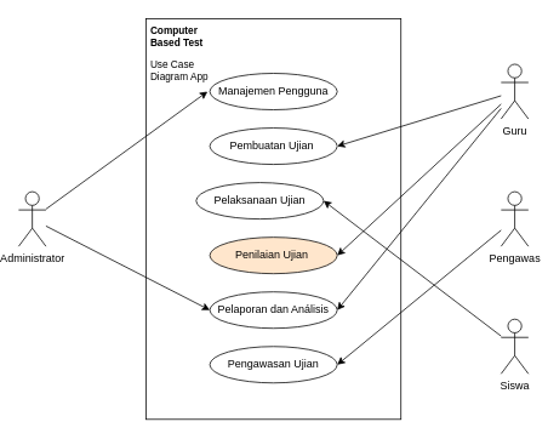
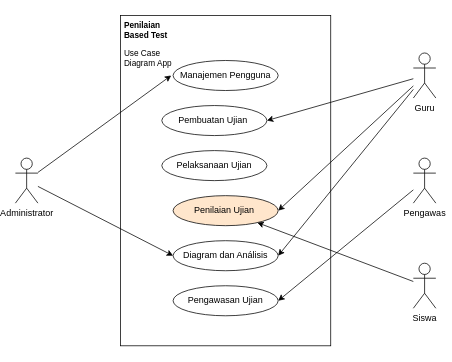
  <mxCell id="0" />
  <mxCell id="1" parent="0" />
  <mxCell id="2" value="" style="rounded=0;whiteSpace=wrap;html=1;" vertex="1" parent="1"><mxGeometry x="160" y="20" width="280" height="440" as="geometry" /></mxCell>
- <mxCell id="3" value="&lt;h1 style=&quot;font-size: 11px;&quot;&gt;Computer Based Test&lt;/h1&gt;&lt;p style=&quot;font-size: 11px;&quot;&gt;Use Case Diagram App&lt;/p&gt;" style="text;html=1;strokeColor=none;fillColor=none;spacing=5;spacingTop=-20;whiteSpace=wrap;overflow=hidden;rounded=0;fontSize=11;" vertex="1" parent="1"><mxGeometry x="160" y="30" width="90" height="70" as="geometry" /></mxCell>
+ <mxCell id="3" value="&lt;h1 style=&quot;font-size: 11px;&quot;&gt;Penilaian Based Test&lt;/h1&gt;&lt;p style=&quot;font-size: 11px;&quot;&gt;Use Case Diagram App&lt;/p&gt;" style="text;html=1;strokeColor=none;fillColor=none;spacing=5;spacingTop=-20;whiteSpace=wrap;overflow=hidden;rounded=0;fontSize=11;" vertex="1" parent="1"><mxGeometry x="160" y="30" width="90" height="70" as="geometry" /></mxCell>
  <mxCell id="4" style="rounded=0;orthogonalLoop=1;jettySize=auto;html=1;entryX=0.75;entryY=1;entryDx=0;entryDy=0;strokeColor=default;" edge="1" parent="1" source="6" target="3"><mxGeometry relative="1" as="geometry" /></mxCell>
  <mxCell id="5" style="rounded=0;orthogonalLoop=1;jettySize=auto;html=1;entryX=0;entryY=0.5;entryDx=0;entryDy=0;" edge="1" parent="1" source="6" target="19"><mxGeometry relative="1" as="geometry" /></mxCell>
  <mxCell id="6" value="Administrator" style="shape=umlActor;verticalLabelPosition=bottom;verticalAlign=top;html=1;outlineConnect=0;" vertex="1" parent="1"><mxGeometry x="20" y="210" width="30" height="60" as="geometry" /></mxCell>
  <mxCell id="7" style="rounded=0;orthogonalLoop=1;jettySize=auto;html=1;entryX=1;entryY=0.5;entryDx=0;entryDy=0;" edge="1" parent="1" source="10" target="16"><mxGeometry relative="1" as="geometry" /></mxCell>
  <mxCell id="8" style="rounded=0;orthogonalLoop=1;jettySize=auto;html=1;entryX=1;entryY=0.5;entryDx=0;entryDy=0;" edge="1" parent="1" source="10" target="18"><mxGeometry relative="1" as="geometry" /></mxCell>
  <mxCell id="9" style="rounded=0;orthogonalLoop=1;jettySize=auto;html=1;entryX=1;entryY=0.5;entryDx=0;entryDy=0;" edge="1" parent="1" source="10" target="19"><mxGeometry relative="1" as="geometry" /></mxCell>
  <mxCell id="10" value="Guru" style="shape=umlActor;verticalLabelPosition=bottom;verticalAlign=top;html=1;outlineConnect=0;" vertex="1" parent="1"><mxGeometry x="550" y="70" width="30" height="60" as="geometry" /></mxCell>
  <mxCell id="11" style="rounded=0;orthogonalLoop=1;jettySize=auto;html=1;entryX=1;entryY=0.5;entryDx=0;entryDy=0;" edge="1" parent="1" source="12" target="20"><mxGeometry relative="1" as="geometry" /></mxCell>
  <mxCell id="12" value="Pengawas" style="shape=umlActor;verticalLabelPosition=bottom;verticalAlign=top;html=1;outlineConnect=0;" vertex="1" parent="1"><mxGeometry x="550" y="210" width="30" height="60" as="geometry" /></mxCell>
- <mxCell id="13" style="rounded=0;orthogonalLoop=1;jettySize=auto;html=1;entryX=1;entryY=0.5;entryDx=0;entryDy=0;" edge="1" parent="1" source="14" target="17"><mxGeometry relative="1" as="geometry" /></mxCell>
+ <mxCell id="13" style="rounded=0;orthogonalLoop=1;jettySize=auto;html=1;" edge="1" parent="1" source="14" target="18"><mxGeometry relative="1" as="geometry" /></mxCell>
  <mxCell id="14" value="Siswa" style="shape=umlActor;verticalLabelPosition=bottom;verticalAlign=top;html=1;outlineConnect=0;" vertex="1" parent="1"><mxGeometry x="550" y="350" width="30" height="60" as="geometry" /></mxCell>
  <mxCell id="15" value="Manajemen Pengguna" style="ellipse;whiteSpace=wrap;html=1;" vertex="1" parent="1"><mxGeometry x="230" y="80" width="140" height="40" as="geometry" /></mxCell>
- <mxCell id="16" value="Pembuatan Ujian&amp;nbsp;" style="ellipse;whiteSpace=wrap;html=1;" vertex="1" parent="1"><mxGeometry x="230" y="140" width="140" height="40" as="geometry" /></mxCell>
+ <mxCell id="16" value="Pembuatan Ujian&amp;nbsp;" style="ellipse;whiteSpace=wrap;html=1;" vertex="1" parent="1"><mxGeometry x="215" y="140" width="140" height="40" as="geometry" /></mxCell>
  <mxCell id="17" value="Pelaksanaan Ujian" style="ellipse;whiteSpace=wrap;html=1;" vertex="1" parent="1"><mxGeometry x="215" y="200" width="140" height="40" as="geometry" /></mxCell>
  <mxCell id="18" value="Penilaian Ujian&amp;nbsp;" style="ellipse;whiteSpace=wrap;html=1;fillColor=#ffe6cc;" vertex="1" parent="1"><mxGeometry x="230" y="260" width="140" height="40" as="geometry" /></mxCell>
- <mxCell id="19" value="Pelaporan dan Análisis" style="ellipse;whiteSpace=wrap;html=1;" vertex="1" parent="1"><mxGeometry x="230" y="320" width="140" height="40" as="geometry" /></mxCell>
+ <mxCell id="19" value="Diagram dan Análisis" style="ellipse;whiteSpace=wrap;html=1;" vertex="1" parent="1"><mxGeometry x="230" y="320" width="140" height="40" as="geometry" /></mxCell>
  <mxCell id="20" value="Pengawasan Ujian" style="ellipse;whiteSpace=wrap;html=1;" vertex="1" parent="1"><mxGeometry x="230" y="380" width="140" height="40" as="geometry" /></mxCell>
